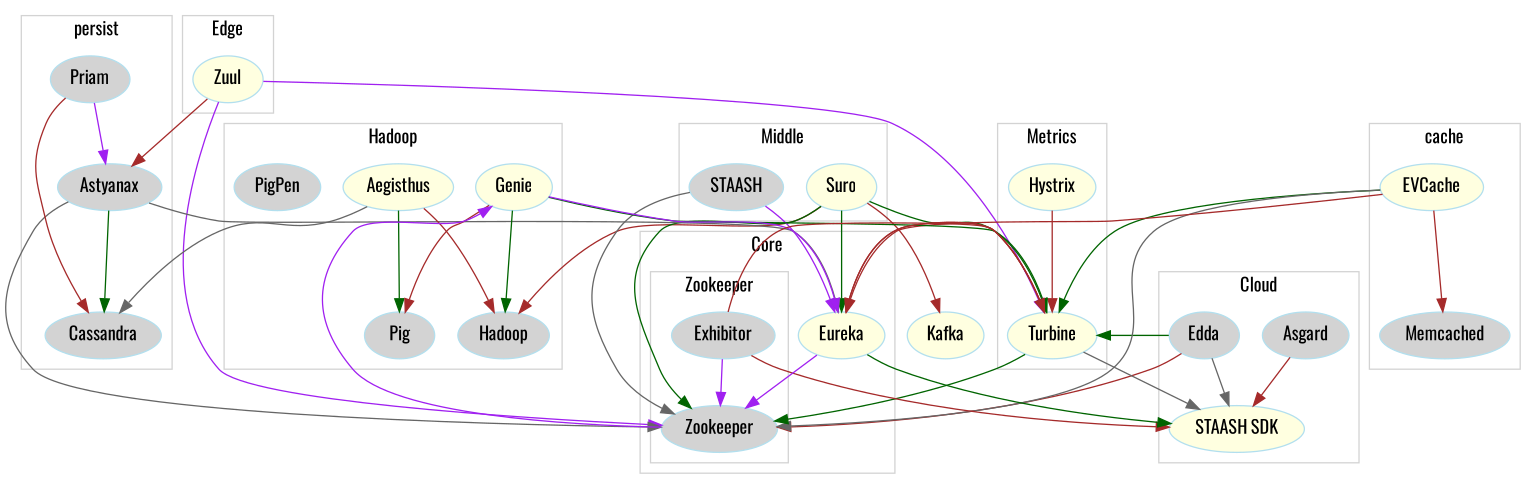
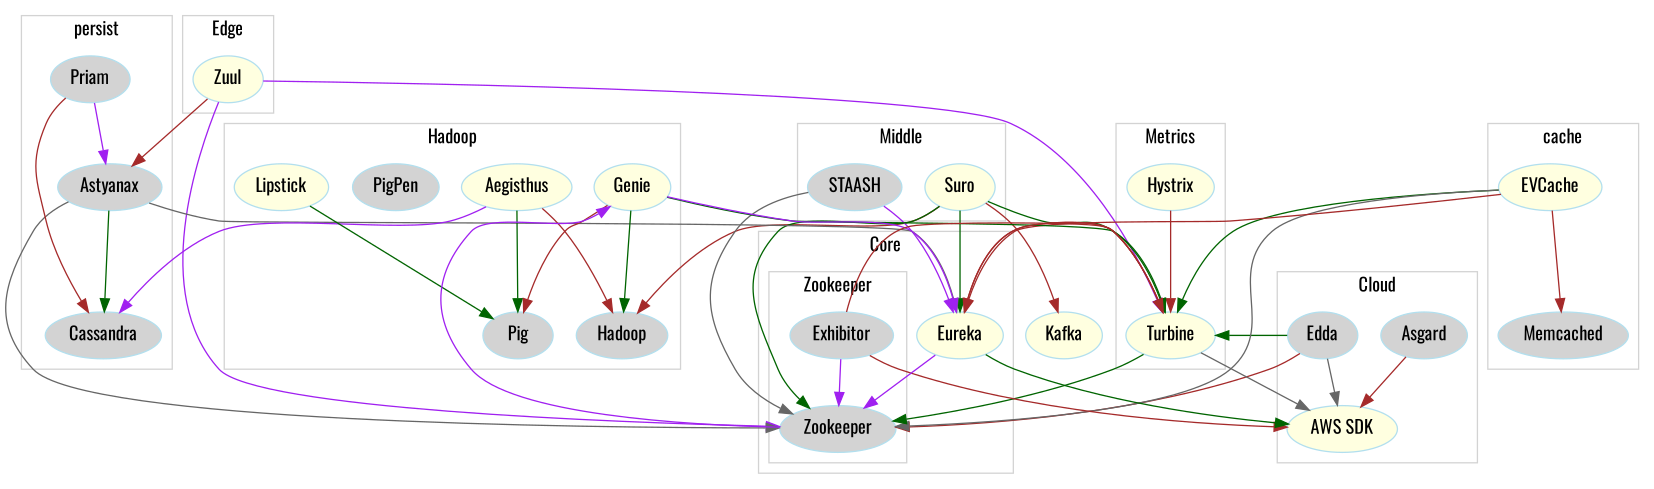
  digraph {
    fontname=Oswald
    node [color=lightblue2 fillcolor=lightgrey fontname=Oswald style=filled]
    edge [color=brown fontname=Oswald]
    Zuul [fillcolor=lightyellow]
    Asgard
    Edda
-   "AWS SDK" [fillcolor=lightyellow label="STAASH SDK"]
+   "AWS SDK" [fillcolor=lightyellow]
    Suro [fillcolor=lightyellow]
    STAASH
    EVCache [fillcolor=lightyellow]
    Memcached
    Astyanax
    Priam
    Cassandra
    Hystrix [fillcolor=lightyellow]
    Turbine [fillcolor=lightyellow]
    Aegisthus [fillcolor=lightyellow]
    Genie [fillcolor=lightyellow]
    Hadoop
    Pig
    PigPen
+   Lipstick [fillcolor=lightyellow]
    Exhibitor
    Zookeeper
    Eureka [fillcolor=lightyellow]
    Kafka [fillcolor=lightyellow]
    subgraph cluster_1 {
      color=lightgrey
      label="Edge"
      Zuul
    }
    subgraph cluster_2 {
      color=lightgrey
      label=Cloud
      Asgard
      Edda
      "AWS SDK"
    }
    subgraph cluster_3 {
      color=lightgrey
      label=Middle
      Suro
      STAASH
    }
    subgraph cluster_4 {
      color=lightgrey
      label=cache
      EVCache
      Memcached
    }
    subgraph cluster_5 {
      color=lightgrey
      label=persist
      Astyanax
      Priam
      Cassandra
    }
    subgraph cluster_6 {
      color=lightgrey
      label=Metrics
      Hystrix
      Turbine
    }
    subgraph cluster_7 {
      color=lightgrey
      label=Hadoop
      Aegisthus
      Genie
      Hadoop
      Pig
      PigPen
+     Lipstick
    }
    subgraph cluster_8 {
      color=lightgrey
      label=Core
      Eureka
      subgraph cluster_9 {
        color=lightgrey
        label=Zookeeper
        Exhibitor
        Zookeeper
      }
    }
    Zuul -> Astyanax
    Zuul -> Turbine [color=purple]
    Zuul -> Zookeeper [color=purple]
    Asgard -> "AWS SDK"
    Edda -> "AWS SDK" [color=gray40]
    Edda -> Turbine [color=darkgreen]
    Edda -> Zookeeper
    Suro -> Turbine [color=darkgreen]
    Suro -> Hadoop
    Suro -> Zookeeper [color=darkgreen]
    Suro -> Eureka [color=darkgreen]
    Suro -> Kafka
    STAASH -> Zookeeper [color=gray40]
    STAASH -> Eureka [color=purple]
    EVCache -> Memcached
    EVCache -> Turbine [color=darkgreen]
    EVCache -> Zookeeper [color=gray40]
    EVCache -> Eureka
    Astyanax -> Cassandra [color=darkgreen]
    Astyanax -> Zookeeper [color=gray40]
    Astyanax -> Eureka [color=gray40]
    Priam -> Astyanax [color=purple]
    Priam -> Cassandra
    Hystrix -> Turbine
    Turbine -> "AWS SDK" [color=gray40]
    Turbine -> Zookeeper [color=darkgreen]
    Turbine -> Eureka
-   Aegisthus -> Cassandra [color=gray40]
+   Aegisthus -> Cassandra [color=purple]
    Aegisthus -> Hadoop
    Aegisthus -> Pig [color=darkgreen]
    Genie -> Turbine [color=darkgreen]
    Genie -> Hadoop [color=darkgreen]
    Genie -> Pig
    Genie -> Eureka [color=purple]
+   Lipstick -> Pig [color=darkgreen]
    Exhibitor -> "AWS SDK"
    Exhibitor -> Turbine
    Exhibitor -> Zookeeper [color=purple]
    Zookeeper -> Genie [color=purple]
    Eureka -> "AWS SDK" [color=darkgreen]
    Eureka -> Turbine
    Eureka -> Zookeeper [color=purple]
  }
